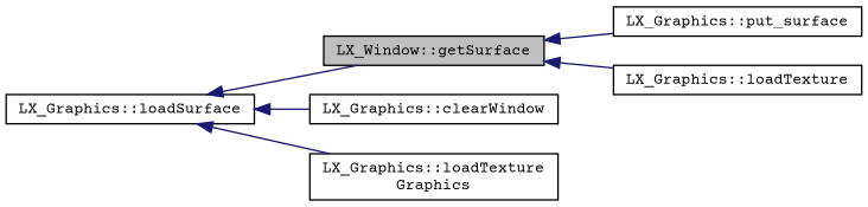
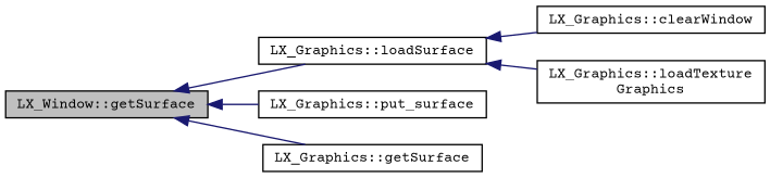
  digraph {
    fontname="Courier Prime"
    rankdir=LR
    node [color=black fillcolor=white fontname="Courier Prime" fontsize=10 shape=record style=filled]
    edge [color=midnightblue dir=back fontname="Courier Prime" fontsize=10 labelfontname=Helvetica labelfontsize=10 style=solid]
    n1 [fillcolor=grey75 fontcolor=black height=0.2 label="LX_Window::getSurface" width=0.4]
    n2 [height=0.2 label="LX_Graphics::loadSurface" width=0.4]
    n3 [height=0.2 label="LX_Graphics::put_surface" width=0.4]
-   n4 [height=0.2 label="LX_Graphics::loadTexture" width=0.4]
+   n4 [height=0.2 label="LX_Graphics::getSurface" width=0.4]
    n5 [height=0.2 label="LX_Graphics::clearWindow" width=0.4]
    n6 [height=0.2 label="LX_Graphics::loadTexture\lGraphics" width=0.4]
-   n2 -> n1
+   n1 -> n2
    n1 -> n3
    n1 -> n4
    n2 -> n5
    n2 -> n6
  }
